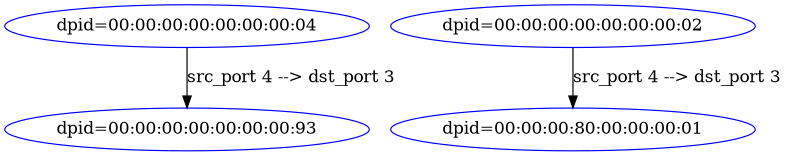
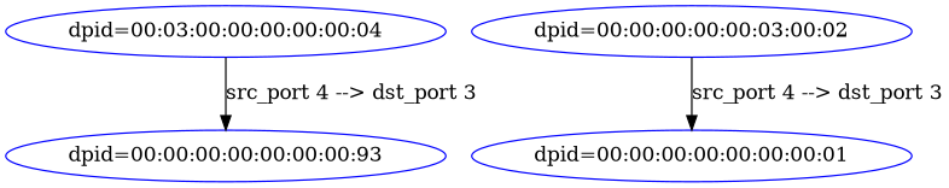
  digraph {
    node [color=blue]
-   n1 [label="dpid=00:00:00:00:00:00:00:04"]
+   n1 [label="dpid=00:03:00:00:00:00:00:04"]
    n2 [label="dpid=00:00:00:00:00:00:00:93"]
-   n3 [label="dpid=00:00:00:00:00:00:00:02"]
-   n4 [label="dpid=00:00:00:80:00:00:00:01"]
+   n3 [label="dpid=00:00:00:00:00:03:00:02"]
+   n4 [label="dpid=00:00:00:00:00:00:00:01"]
    n1 -> n2 [label="src_port 4 --> dst_port 3"]
    n3 -> n4 [label="src_port 4 --> dst_port 3"]
  }
